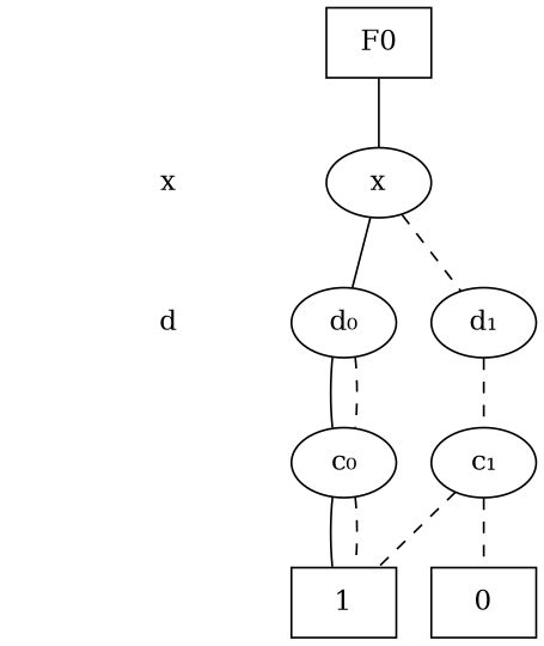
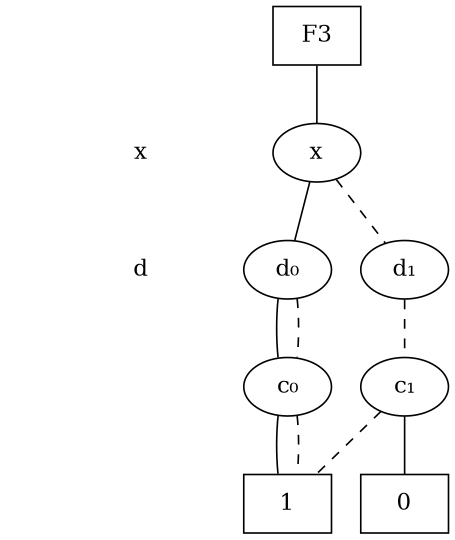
  digraph {
    edge [dir=none style=dashed]
    "CONST NODES" [shape=plaintext style=invis]
    " x " [shape=plaintext]
    " d " [shape=plaintext]
-   F0 [shape=box]
+   F0 [shape=box label=F3]
    x
    "d₀"
    "d₁"
    "c₀"
    "c₁"
    n10 [label=0 shape=box]
    n11 [label=1 shape=box]
    subgraph sub_1 {
      "CONST NODES"
      " x "
      " d "
    }
    subgraph sub_2 {
      rank=same
      F0
    }
    subgraph sub_3 {
      rank=same
      " x "
      x
    }
    subgraph sub_4 {
      rank=same
      " d "
      "d₀"
      "d₁"
    }
    subgraph sub_5 {
      rank=same
      "c₀"
      "c₁"
    }
    subgraph sub_6 {
      rank=same
      "CONST NODES"
      subgraph sub_7 {
        rank=same
        n10
        n11
      }
    }
    " x " -> " d " [style=invis]
    F0 -> x [style=solid]
    x -> "d₀" [style=""]
    x -> "d₁"
    "d₀" -> "c₀" [style=""]
    "d₀" -> "c₀"
    "d₁" -> "c₁"
    "c₀" -> n11 [style=""]
    "c₀" -> n11
-   "c₁" -> n10
+   "c₁" -> n10 [style=solid]
    "c₁" -> n11
  }
